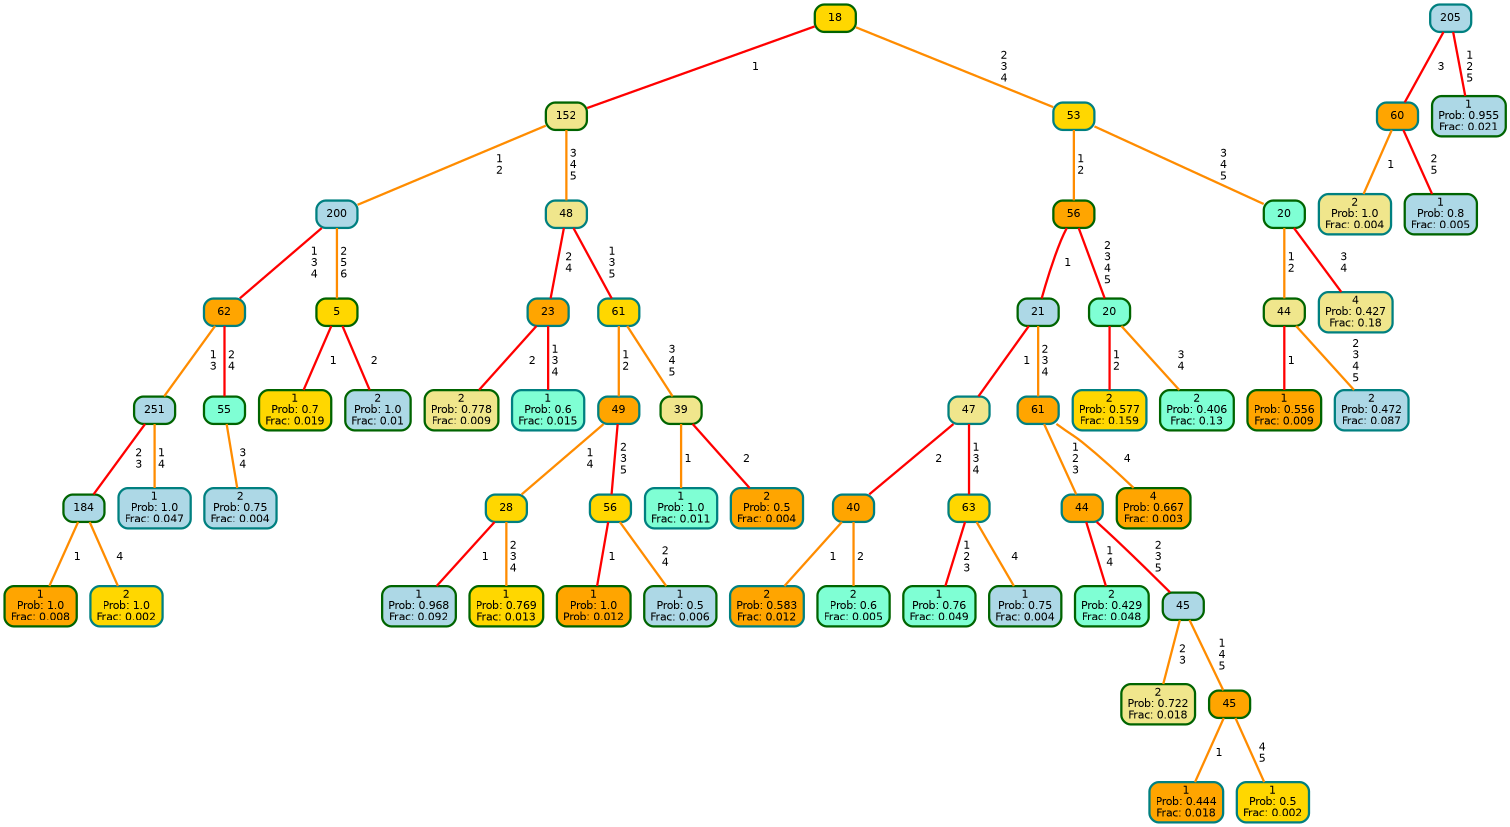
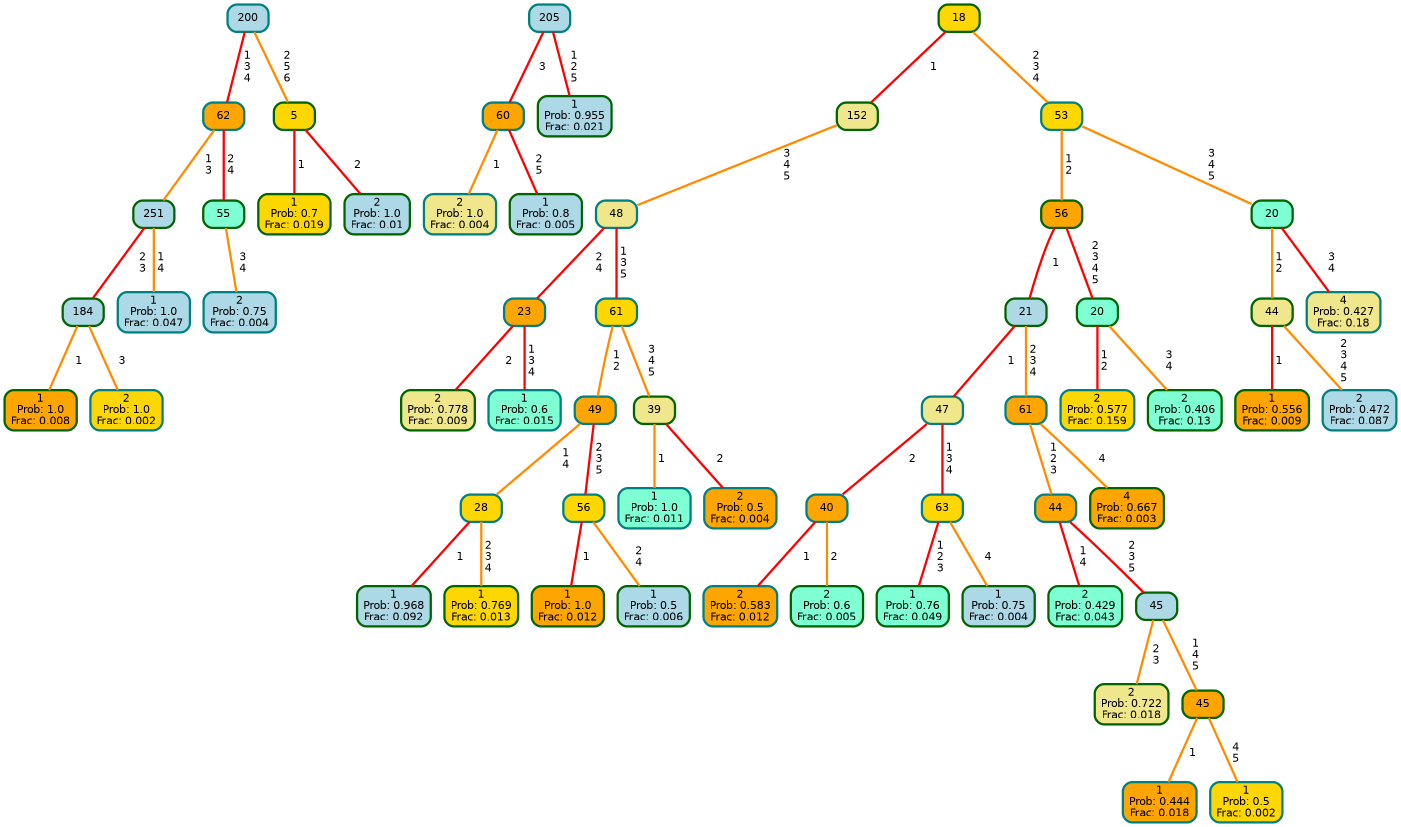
  graph {
    ranksep="0 equally"
    splines=straight
    node [color=darkgreen fillcolor=orange fontcolor=black fontname=helvetica penwidth=3 shape=box style="filled, rounded"]
    edge [color=darkorange fontname=helvetica penwidth=3]
    n1 [label="1\nProb: 1.0\nFrac: 0.008"]
    n2 [fillcolor=lightblue label=184]
    n3 [color=teal fillcolor=gold label="2\nProb: 1.0\nFrac: 0.002"]
    n4 [fillcolor=lightblue label=251]
    n5 [color=teal fillcolor=lightblue label="1\nProb: 1.0\nFrac: 0.047"]
    n6 [color=teal label=62]
    n7 [fillcolor=aquamarine label=55]
    n8 [color=teal fillcolor=lightblue label="2\nProb: 0.75\nFrac: 0.004"]
    n9 [color=teal fillcolor=khaki label="2\nProb: 1.0\nFrac: 0.004"]
    n10 [color=teal label=60]
    n11 [fillcolor=lightblue label="1\nProb: 0.8\nFrac: 0.005"]
    n12 [color=teal fillcolor=lightblue label=205]
    n13 [fillcolor=lightblue label="1\nProb: 0.955\nFrac: 0.021"]
    n14 [color=teal fillcolor=lightblue label=200]
    n15 [fillcolor=gold label=5]
    n16 [fillcolor=gold label="1\nProb: 0.7\nFrac: 0.019"]
    n17 [fillcolor=lightblue label="2\nProb: 1.0\nFrac: 0.01"]
    n18 [fillcolor=khaki label=152]
    n19 [color=teal fillcolor=khaki label=48]
    n20 [color=teal label=23]
    n21 [color=teal fillcolor=gold label=61]
    n22 [fillcolor=khaki label="2\nProb: 0.778\nFrac: 0.009"]
    n23 [color=teal fillcolor=aquamarine label="1\nProb: 0.6\nFrac: 0.015"]
    n24 [color=teal label=49]
    n25 [fillcolor=khaki label=39]
    n26 [fillcolor=lightblue label="1\nProb: 0.968\nFrac: 0.092"]
    n27 [color=teal fillcolor=gold label=28]
    n28 [fillcolor=gold label="1\nProb: 0.769\nFrac: 0.013"]
    n29 [color=teal fillcolor=gold label=56]
-   n30 [label="1\nProb: 1.0\nProb: 0.012"]
+   n30 [label="1\nProb: 1.0\nFrac: 0.012"]
    n31 [fillcolor=lightblue label="1\nProb: 0.5\nFrac: 0.006"]
    n32 [color=teal fillcolor=aquamarine label="1\nProb: 1.0\nFrac: 0.011"]
    n33 [color=teal label="2\nProb: 0.5\nFrac: 0.004"]
    n34 [fillcolor=gold label=18]
    n35 [color=teal fillcolor=gold label=53]
    n36 [label=56]
    n37 [fillcolor=aquamarine label=20]
    n38 [color=teal label="2\nProb: 0.583\nFrac: 0.012"]
    n39 [color=teal label=40]
    n40 [fillcolor=aquamarine label="2\nProb: 0.6\nFrac: 0.005"]
    n41 [color=teal fillcolor=khaki label=47]
    n42 [color=teal fillcolor=gold label=63]
    n43 [fillcolor=aquamarine label="1\nProb: 0.76\nFrac: 0.049"]
    n44 [fillcolor=lightblue label="1\nProb: 0.75\nFrac: 0.004"]
    n45 [fillcolor=lightblue label=21]
    n46 [color=teal label=61]
    n47 [color=teal label=44]
    n48 [label="4\nProb: 0.667\nFrac: 0.003"]
-   n49 [fillcolor=aquamarine label="2\nProb: 0.429\nFrac: 0.048"]
+   n49 [fillcolor=aquamarine label="2\nProb: 0.429\nFrac: 0.043"]
    n50 [fillcolor=lightblue label=45]
    n51 [fillcolor=khaki label="2\nProb: 0.722\nFrac: 0.018"]
    n52 [label=45]
    n53 [color=teal label="1\nProb: 0.444\nFrac: 0.018"]
    n54 [color=teal fillcolor=gold label="1\nProb: 0.5\nFrac: 0.002"]
    n55 [fillcolor=aquamarine label=20]
    n56 [color=teal fillcolor=gold label="2\nProb: 0.577\nFrac: 0.159"]
    n57 [fillcolor=aquamarine label="2\nProb: 0.406\nFrac: 0.13"]
    n58 [fillcolor=khaki label=44]
    n59 [color=teal fillcolor=khaki label="4\nProb: 0.427\nFrac: 0.18"]
    n60 [label="1\nProb: 0.556\nFrac: 0.009"]
    n61 [color=teal fillcolor=lightblue label="2\nProb: 0.472\nFrac: 0.087"]
    subgraph sub_1 {
      rank=same
    }
    n2 -- n1 [label=" 1"]
-   n2 -- n3 [label=" 4"]
+   n2 -- n3 [label=" 3"]
    n4 -- n2 [color=red label=" 2\n 3"]
    n4 -- n5 [label=" 1\n 4"]
    n6 -- n4 [label=" 1\n 3"]
    n6 -- n7 [color=red label=" 2\n 4"]
    n7 -- n8 [label=" 3\n 4"]
    n10 -- n9 [label=" 1"]
    n10 -- n11 [color=red label=" 2\n 5"]
    n12 -- n10 [color=red label=" 3"]
    n12 -- n13 [color=red label=" 1\n 2\n 5"]
    n14 -- n6 [color=red label=" 1\n 3\n 4"]
    n14 -- n15 [label=" 2\n 5\n 6"]
    n15 -- n16 [color=red label=" 1"]
    n15 -- n17 [color=red label=" 2"]
-   n18 -- n14 [label=" 1\n 2"]
    n18 -- n19 [label=" 3\n 4\n 5"]
    n19 -- n20 [color=red label=" 2\n 4"]
    n19 -- n21 [color=red label=" 1\n 3\n 5"]
    n20 -- n22 [color=red label=" 2"]
    n20 -- n23 [color=red label=" 1\n 3\n 4"]
    n21 -- n24 [label=" 1\n 2"]
    n21 -- n25 [label=" 3\n 4\n 5"]
    n24 -- n27 [label=" 1\n 4"]
    n24 -- n29 [color=red label=" 2\n 3\n 5"]
    n25 -- n32 [label=" 1"]
    n25 -- n33 [color=red label=" 2"]
    n27 -- n26 [color=red label=" 1"]
    n27 -- n28 [label=" 2\n 3\n 4"]
    n29 -- n30 [color=red label=" 1"]
    n29 -- n31 [label=" 2\n 4"]
    n34 -- n18 [color=red label=" 1"]
    n34 -- n35 [label=" 2\n 3\n 4"]
    n35 -- n36 [label=" 1\n 2"]
    n35 -- n37 [label=" 3\n 4\n 5"]
    n36 -- n45 [color=red label=" 1"]
    n36 -- n55 [color=red label=" 2\n 3\n 4\n 5"]
    n37 -- n58 [label=" 1\n 2"]
    n37 -- n59 [color=red label=" 3\n 4"]
-   n39 -- n38 [label=" 1"]
+   n39 -- n38 [color=red label=" 1"]
    n39 -- n40 [label=" 2"]
    n41 -- n39 [color=red label=" 2"]
    n41 -- n42 [color=red label=" 1\n 3\n 4"]
    n42 -- n43 [color=red label=" 1\n 2\n 3"]
    n42 -- n44 [label=" 4"]
    n45 -- n41 [color=red label=" 1"]
    n45 -- n46 [label=" 2\n 3\n 4"]
    n46 -- n47 [label=" 1\n 2\n 3"]
    n46 -- n48 [label=" 4"]
    n47 -- n49 [color=red label=" 1\n 4"]
    n47 -- n50 [color=red label=" 2\n 3\n 5"]
    n50 -- n51 [label=" 2\n 3"]
    n50 -- n52 [label=" 1\n 4\n 5"]
    n52 -- n53 [label=" 1"]
    n52 -- n54 [label=" 4\n 5"]
    n55 -- n56 [color=red label=" 1\n 2"]
    n55 -- n57 [label=" 3\n 4"]
    n58 -- n60 [color=red label=" 1"]
    n58 -- n61 [label=" 2\n 3\n 4\n 5"]
  }
